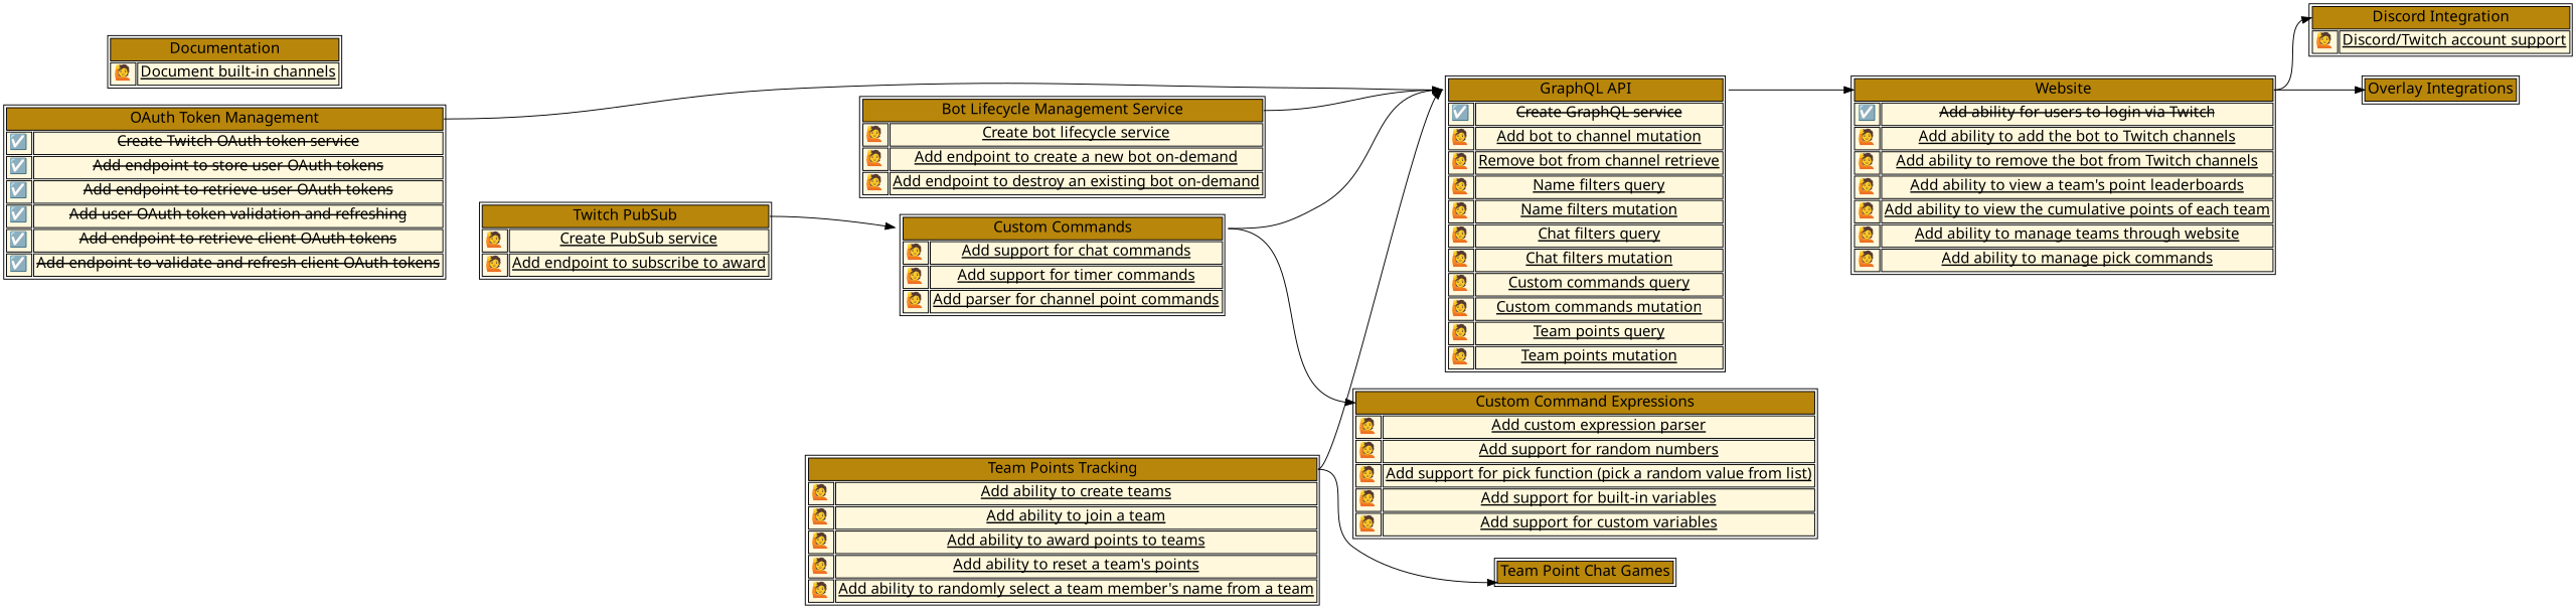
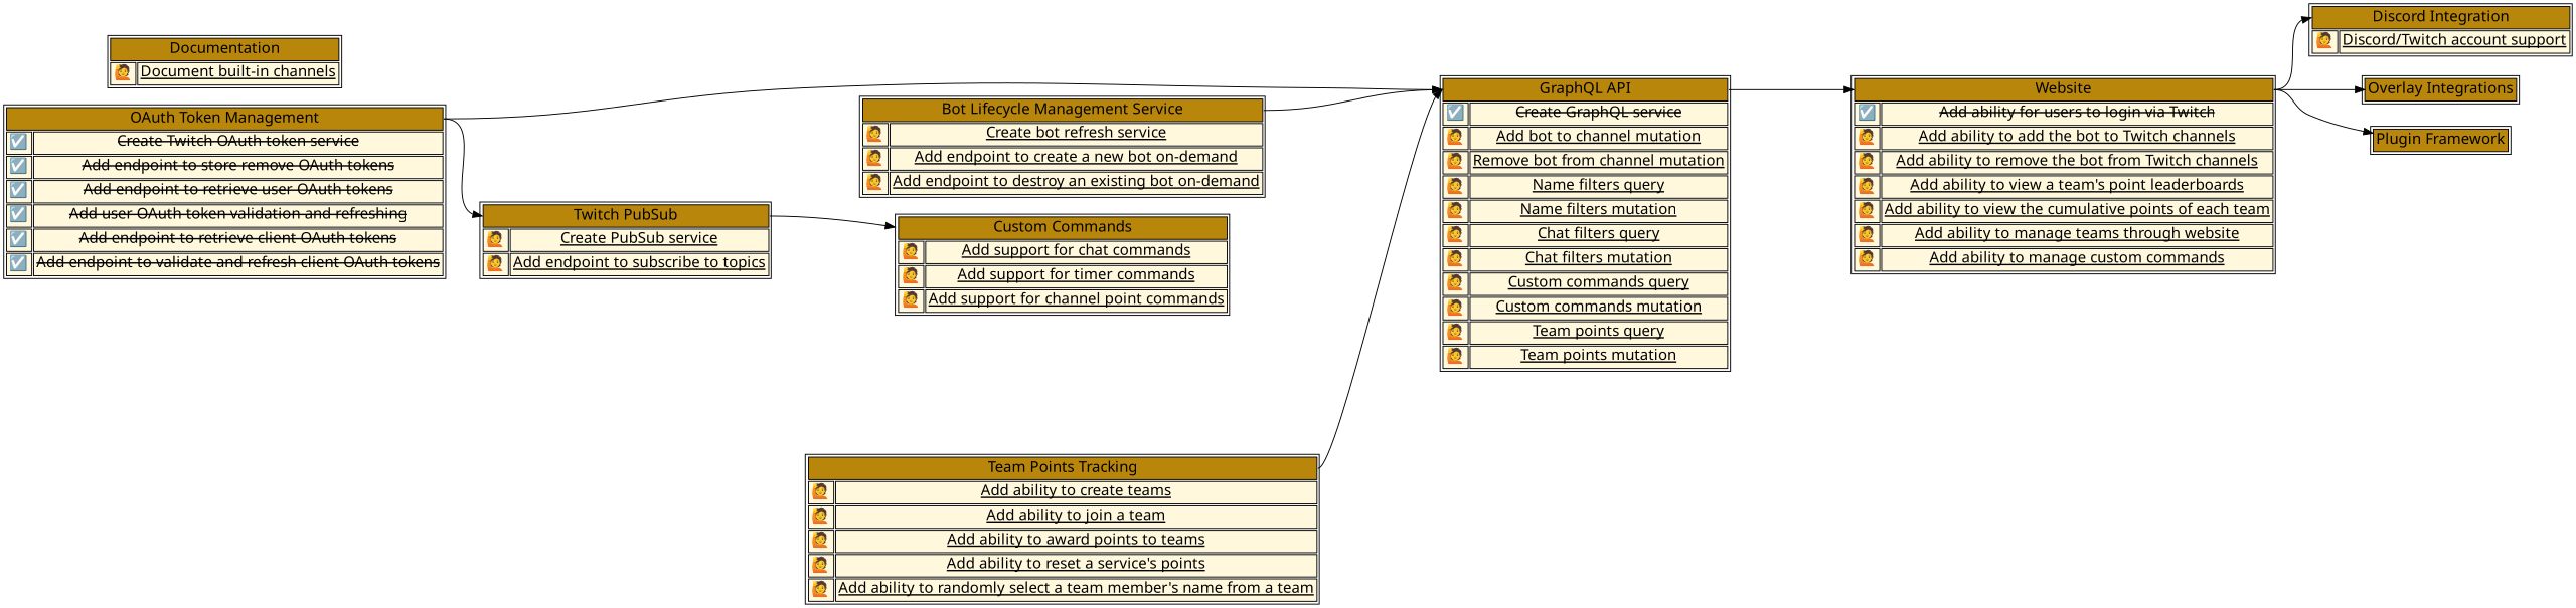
  digraph {
    fontname="Noto Sans"
    rankdir=LR
    node [fontname="Noto Sans" fontsize=16 margin=0 shape=none]
    edge [fontname="Noto Sans" headport=all tailport=all]
-   n1 [label=<<table>     <tr><td bgcolor="darkgoldenrod" port="all" colspan="2" href="https://github.com/Mr-Byte/autoexecbot/projects/">OAuth Token Management</td></tr>     <tr><td bgcolor="cornsilk">☑️</td><td bgcolor="cornsilk" href="https://github.com/Mr-Byte/autoexecbot/issues/24"><s>Create Twitch OAuth token service</s></td></tr>     <tr><td bgcolor="cornsilk">☑️</td><td bgcolor="cornsilk" href="https://github.com/Mr-Byte/autoexecbot/issues/23"><s>Add endpoint to store user OAuth tokens</s></td></tr>     <tr><td bgcolor="cornsilk">☑️</td><td bgcolor="cornsilk" href="https://github.com/Mr-Byte/autoexecbot/issues/22"><s>Add endpoint to retrieve user OAuth tokens</s></td></tr>     <tr><td bgcolor="cornsilk">☑️</td><td bgcolor="cornsilk" href="https://github.com/Mr-Byte/autoexecbot/issues/21"><s>Add user OAuth token validation and refreshing</s></td></tr>     <tr><td bgcolor="cornsilk">☑️</td><td bgcolor="cornsilk" href="https://github.com/Mr-Byte/autoexecbot/issues/20"><s>Add endpoint to retrieve client OAuth tokens</s></td></tr>     <tr><td bgcolor="cornsilk">☑️</td><td bgcolor="cornsilk" href="https://github.com/Mr-Byte/autoexecbot/issues/25"><s>Add endpoint to validate and refresh client OAuth tokens</s></td></tr>   </table>>]
-   n2 [label=<<table>     <tr><td bgcolor="darkgoldenrod" port="all" colspan="2" href="https://github.com/Mr-Byte/autoexecbot/projects/15">GraphQL API</td></tr>     <tr><td bgcolor="cornsilk">☑️</td><td bgcolor="cornsilk" href="https://github.com/Mr-Byte/autoexecbot/issues/45"><s>Create GraphQL service</s></td></tr>     <tr><td bgcolor="cornsilk">🙋</td><td fontcolor="red" bgcolor="cornsilk" href="https://github.com/Mr-Byte/autoexecbot/issues/46"><u>Add bot to channel mutation</u></td></tr>     <tr><td bgcolor="cornsilk">🙋</td><td fontcolor="red" bgcolor="cornsilk" href="https://github.com/Mr-Byte/autoexecbot/issues/47"><u>Remove bot from channel retrieve</u></td></tr>     <tr><td bgcolor="cornsilk">🙋</td><td fontcolor="red" bgcolor="cornsilk" href="https://github.com/Mr-Byte/autoexecbot/issues/48"><u>Name filters query</u></td></tr>     <tr><td bgcolor="cornsilk">🙋</td><td fontcolor="red" bgcolor="cornsilk" href="https://github.com/Mr-Byte/autoexecbot/issues/49"><u>Name filters mutation</u></td></tr>     <tr><td bgcolor="cornsilk">🙋</td><td fontcolor="red" bgcolor="cornsilk" href="https://github.com/Mr-Byte/autoexecbot/issues/50"><u>Chat filters query</u></td></tr>     <tr><td bgcolor="cornsilk">🙋</td><td fontcolor="red" bgcolor="cornsilk" href="https://github.com/Mr-Byte/autoexecbot/issues/51"><u>Chat filters mutation</u></td></tr>     <tr><td bgcolor="cornsilk">🙋</td><td fontcolor="red" bgcolor="cornsilk" href="https://github.com/Mr-Byte/autoexecbot/issues/52"><u>Custom commands query</u></td></tr>     <tr><td bgcolor="cornsilk">🙋</td><td fontcolor="red" bgcolor="cornsilk" href="https://github.com/Mr-Byte/autoexecbot/issues/53"><u>Custom commands mutation</u></td></tr>     <tr><td bgcolor="cornsilk">🙋</td><td fontcolor="red" bgcolor="cornsilk" href="https://github.com/Mr-Byte/autoexecbot/issues/54"><u>Team points query</u></td></tr>     <tr><td bgcolor="cornsilk">🙋</td><td fontcolor="red" bgcolor="cornsilk" href="https://github.com/Mr-Byte/autoexecbot/issues/55"><u>Team points mutation</u></td></tr>   </table>>]
-   n3 [label=<<table>     <tr><td bgcolor="darkgoldenrod" port="all" colspan="2" href="https://github.com/Mr-Byte/autoexecbot/projects/7">Twitch PubSub</td></tr>     <tr><td bgcolor="cornsilk">🙋</td><td fontcolor="red" bgcolor="cornsilk" href="https://github.com/Mr-Byte/autoexecbot/issues/26"><u>Create PubSub service</u></td></tr>     <tr><td bgcolor="cornsilk">🙋</td><td fontcolor="red" bgcolor="cornsilk" href="https://github.com/Mr-Byte/autoexecbot/issues/27"><u>Add endpoint to subscribe to award</u></td></tr>   </table>>]
-   n4 [label=<<table>     <tr><td bgcolor="darkgoldenrod" port="all" colspan="2" href="https://github.com/Mr-Byte/autoexecbot/projects/10">Website</td></tr>     <tr><td bgcolor="cornsilk">☑️</td><td bgcolor="cornsilk" href="https://github.com/Mr-Byte/autoexecbot/issues/36"><s>Add ability for users to login via Twitch</s></td></tr>     <tr><td bgcolor="cornsilk">🙋</td><td fontcolor="red" bgcolor="cornsilk" href="https://github.com/Mr-Byte/autoexecbot/issues/37"><u>Add ability to add the bot to Twitch channels</u></td></tr>     <tr><td bgcolor="cornsilk">🙋</td><td fontcolor="red" bgcolor="cornsilk" href="https://github.com/Mr-Byte/autoexecbot/issues/38"><u>Add ability to remove the bot from Twitch channels</u></td></tr>     <tr><td bgcolor="cornsilk">🙋</td><td fontcolor="red" bgcolor="cornsilk" href="https://github.com/Mr-Byte/autoexecbot/issues/39"><u>Add ability to view a team's point leaderboards</u></td></tr>     <tr><td bgcolor="cornsilk">🙋</td><td fontcolor="red" bgcolor="cornsilk" href="https://github.com/Mr-Byte/autoexecbot/issues/40"><u>Add ability to view the cumulative points of each team</u></td></tr>     <tr><td bgcolor="cornsilk">🙋</td><td fontcolor="red" bgcolor="cornsilk" href="https://github.com/Mr-Byte/autoexecbot/issues/41"><u>Add ability to manage teams through website</u></td></tr>     <tr><td bgcolor="cornsilk" port="askfor_in">🙋</td><td fontcolor="red" bgcolor="cornsilk" href="https://github.com/Mr-Byte/autoexecbot/issues/42" port="askfor_out"><u>Add ability to manage pick commands</u></td></tr>   </table>>]
+   n1 [label=<<table>     <tr><td bgcolor="darkgoldenrod" port="all" colspan="2" href="https://github.com/Mr-Byte/autoexecbot/projects/">OAuth Token Management</td></tr>     <tr><td bgcolor="cornsilk">☑️</td><td bgcolor="cornsilk" href="https://github.com/Mr-Byte/autoexecbot/issues/24"><s>Create Twitch OAuth token service</s></td></tr>     <tr><td bgcolor="cornsilk">☑️</td><td bgcolor="cornsilk" href="https://github.com/Mr-Byte/autoexecbot/issues/23"><s>Add endpoint to store remove OAuth tokens</s></td></tr>     <tr><td bgcolor="cornsilk">☑️</td><td bgcolor="cornsilk" href="https://github.com/Mr-Byte/autoexecbot/issues/22"><s>Add endpoint to retrieve user OAuth tokens</s></td></tr>     <tr><td bgcolor="cornsilk">☑️</td><td bgcolor="cornsilk" href="https://github.com/Mr-Byte/autoexecbot/issues/21"><s>Add user OAuth token validation and refreshing</s></td></tr>     <tr><td bgcolor="cornsilk">☑️</td><td bgcolor="cornsilk" href="https://github.com/Mr-Byte/autoexecbot/issues/20"><s>Add endpoint to retrieve client OAuth tokens</s></td></tr>     <tr><td bgcolor="cornsilk">☑️</td><td bgcolor="cornsilk" href="https://github.com/Mr-Byte/autoexecbot/issues/25"><s>Add endpoint to validate and refresh client OAuth tokens</s></td></tr>   </table>>]
+   n2 [label=<<table>     <tr><td bgcolor="darkgoldenrod" port="all" colspan="2" href="https://github.com/Mr-Byte/autoexecbot/projects/15">GraphQL API</td></tr>     <tr><td bgcolor="cornsilk">☑️</td><td bgcolor="cornsilk" href="https://github.com/Mr-Byte/autoexecbot/issues/45"><s>Create GraphQL service</s></td></tr>     <tr><td bgcolor="cornsilk">🙋</td><td fontcolor="red" bgcolor="cornsilk" href="https://github.com/Mr-Byte/autoexecbot/issues/46"><u>Add bot to channel mutation</u></td></tr>     <tr><td bgcolor="cornsilk">🙋</td><td fontcolor="red" bgcolor="cornsilk" href="https://github.com/Mr-Byte/autoexecbot/issues/47"><u>Remove bot from channel mutation</u></td></tr>     <tr><td bgcolor="cornsilk">🙋</td><td fontcolor="red" bgcolor="cornsilk" href="https://github.com/Mr-Byte/autoexecbot/issues/48"><u>Name filters query</u></td></tr>     <tr><td bgcolor="cornsilk">🙋</td><td fontcolor="red" bgcolor="cornsilk" href="https://github.com/Mr-Byte/autoexecbot/issues/49"><u>Name filters mutation</u></td></tr>     <tr><td bgcolor="cornsilk">🙋</td><td fontcolor="red" bgcolor="cornsilk" href="https://github.com/Mr-Byte/autoexecbot/issues/50"><u>Chat filters query</u></td></tr>     <tr><td bgcolor="cornsilk">🙋</td><td fontcolor="red" bgcolor="cornsilk" href="https://github.com/Mr-Byte/autoexecbot/issues/51"><u>Chat filters mutation</u></td></tr>     <tr><td bgcolor="cornsilk">🙋</td><td fontcolor="red" bgcolor="cornsilk" href="https://github.com/Mr-Byte/autoexecbot/issues/52"><u>Custom commands query</u></td></tr>     <tr><td bgcolor="cornsilk">🙋</td><td fontcolor="red" bgcolor="cornsilk" href="https://github.com/Mr-Byte/autoexecbot/issues/53"><u>Custom commands mutation</u></td></tr>     <tr><td bgcolor="cornsilk">🙋</td><td fontcolor="red" bgcolor="cornsilk" href="https://github.com/Mr-Byte/autoexecbot/issues/54"><u>Team points query</u></td></tr>     <tr><td bgcolor="cornsilk">🙋</td><td fontcolor="red" bgcolor="cornsilk" href="https://github.com/Mr-Byte/autoexecbot/issues/55"><u>Team points mutation</u></td></tr>   </table>>]
+   n3 [label=<<table>     <tr><td bgcolor="darkgoldenrod" port="all" colspan="2" href="https://github.com/Mr-Byte/autoexecbot/projects/7">Twitch PubSub</td></tr>     <tr><td bgcolor="cornsilk">🙋</td><td fontcolor="red" bgcolor="cornsilk" href="https://github.com/Mr-Byte/autoexecbot/issues/26"><u>Create PubSub service</u></td></tr>     <tr><td bgcolor="cornsilk">🙋</td><td fontcolor="red" bgcolor="cornsilk" href="https://github.com/Mr-Byte/autoexecbot/issues/27"><u>Add endpoint to subscribe to topics</u></td></tr>   </table>>]
+   n4 [label=<<table>     <tr><td bgcolor="darkgoldenrod" port="all" colspan="2" href="https://github.com/Mr-Byte/autoexecbot/projects/10">Website</td></tr>     <tr><td bgcolor="cornsilk">☑️</td><td bgcolor="cornsilk" href="https://github.com/Mr-Byte/autoexecbot/issues/36"><s>Add ability for users to login via Twitch</s></td></tr>     <tr><td bgcolor="cornsilk">🙋</td><td fontcolor="red" bgcolor="cornsilk" href="https://github.com/Mr-Byte/autoexecbot/issues/37"><u>Add ability to add the bot to Twitch channels</u></td></tr>     <tr><td bgcolor="cornsilk">🙋</td><td fontcolor="red" bgcolor="cornsilk" href="https://github.com/Mr-Byte/autoexecbot/issues/38"><u>Add ability to remove the bot from Twitch channels</u></td></tr>     <tr><td bgcolor="cornsilk">🙋</td><td fontcolor="red" bgcolor="cornsilk" href="https://github.com/Mr-Byte/autoexecbot/issues/39"><u>Add ability to view a team's point leaderboards</u></td></tr>     <tr><td bgcolor="cornsilk">🙋</td><td fontcolor="red" bgcolor="cornsilk" href="https://github.com/Mr-Byte/autoexecbot/issues/40"><u>Add ability to view the cumulative points of each team</u></td></tr>     <tr><td bgcolor="cornsilk">🙋</td><td fontcolor="red" bgcolor="cornsilk" href="https://github.com/Mr-Byte/autoexecbot/issues/41"><u>Add ability to manage teams through website</u></td></tr>     <tr><td bgcolor="cornsilk" port="askfor_in">🙋</td><td fontcolor="red" bgcolor="cornsilk" href="https://github.com/Mr-Byte/autoexecbot/issues/42" port="askfor_out"><u>Add ability to manage custom commands</u></td></tr>   </table>>]
    n5 [label=<<table>     <tr><td bgcolor="darkgoldenrod" port="all" colspan="2" href="https://github.com/Mr-Byte/autoexecbot/projects/3">Discord Integration</td></tr>     <tr><td bgcolor="cornsilk">🙋</td><td fontcolor="red" bgcolor="cornsilk" href="https://github.com/Mr-Byte/autoexecbot/issues/7"><u>Discord/Twitch account support</u></td></tr>   </table>>]
    n6 [label=<<table>     <tr><td bgcolor="darkgoldenrod" port="all" colspan="2" href="https://github.com/Mr-Byte/autoexecbot/projects/13">Overlay Integrations</td></tr>   </table>>]
-   n8 [label=<<table>     <tr><td bgcolor="darkgoldenrod" port="all" colspan="2" href="https://github.com/Mr-Byte/autoexecbot/projects/8">Custom Commands</td></tr>     <tr><td bgcolor="cornsilk">🙋</td><td fontcolor="red" bgcolor="cornsilk" href="https://github.com/Mr-Byte/autoexecbot/issues/28"><u>Add support for chat commands</u></td></tr>     <tr><td bgcolor="cornsilk">🙋</td><td fontcolor="red" bgcolor="cornsilk" href="https://github.com/Mr-Byte/autoexecbot/issues/29"><u>Add support for timer commands</u></td></tr>     <tr><td bgcolor="cornsilk" port="askfor_in">🙋</td><td fontcolor="red" bgcolor="cornsilk" href="https://github.com/Mr-Byte/autoexecbot/issues/30" port="askfor_out"><u>Add parser for channel point commands</u></td></tr>   </table>>]
-   n9 [label=<<table>     <tr><td bgcolor="darkgoldenrod" port="all" colspan="2" href="https://github.com/Mr-Byte/autoexecbot/projects/17">Bot Lifecycle Management Service</td></tr>     <tr><td bgcolor="cornsilk">🙋</td><td fontcolor="red" bgcolor="cornsilk" href="https://github.com/Mr-Byte/autoexecbot/issues/56"><u>Create bot lifecycle service</u></td></tr>     <tr><td bgcolor="cornsilk">🙋</td><td fontcolor="red" bgcolor="cornsilk" href="https://github.com/Mr-Byte/autoexecbot/issues/57"><u>Add endpoint to create a new bot on-demand</u></td></tr>     <tr><td bgcolor="cornsilk">🙋</td><td fontcolor="red" bgcolor="cornsilk" href="https://github.com/Mr-Byte/autoexecbot/issues/58"><u>Add endpoint to destroy an existing bot on-demand</u></td></tr>   </table>>]
-   n10 [label=<<table>     <tr><td bgcolor="darkgoldenrod" port="all" colspan="2" href="https://github.com/Mr-Byte/autoexecbot/projects/18">Custom Command Expressions</td></tr>     <tr><td bgcolor="cornsilk">🙋</td><td fontcolor="red" bgcolor="cornsilk" href="https://github.com/Mr-Byte/autoexecbot/issues/59"><u>Add custom expression parser</u></td></tr>     <tr><td bgcolor="cornsilk">🙋</td><td fontcolor="red" bgcolor="cornsilk" href="https://github.com/Mr-Byte/autoexecbot/issues/60"><u>Add support for random numbers</u></td></tr>     <tr><td bgcolor="cornsilk">🙋</td><td fontcolor="red" bgcolor="cornsilk" href="https://github.com/Mr-Byte/autoexecbot/issues/61"><u>Add support for pick function (pick a random value from list)</u></td></tr>     <tr><td bgcolor="cornsilk">🙋</td><td fontcolor="red" bgcolor="cornsilk" href="https://github.com/Mr-Byte/autoexecbot/issues/62"><u>Add support for built-in variables</u></td></tr>     <tr><td bgcolor="cornsilk">🙋</td><td fontcolor="red" bgcolor="cornsilk" href="https://github.com/Mr-Byte/autoexecbot/issues/63"><u>Add support for custom variables</u></td></tr>   </table>>]
+   n7 [label=<<table>     <tr><td bgcolor="darkgoldenrod" port="all" colspan="2" href="https://github.com/Mr-Byte/autoexecbot/projects/14">Plugin Framework</td></tr>   </table>>]
+   n8 [label=<<table>     <tr><td bgcolor="darkgoldenrod" port="all" colspan="2" href="https://github.com/Mr-Byte/autoexecbot/projects/8">Custom Commands</td></tr>     <tr><td bgcolor="cornsilk">🙋</td><td fontcolor="red" bgcolor="cornsilk" href="https://github.com/Mr-Byte/autoexecbot/issues/28"><u>Add support for chat commands</u></td></tr>     <tr><td bgcolor="cornsilk">🙋</td><td fontcolor="red" bgcolor="cornsilk" href="https://github.com/Mr-Byte/autoexecbot/issues/29"><u>Add support for timer commands</u></td></tr>     <tr><td bgcolor="cornsilk" port="askfor_in">🙋</td><td fontcolor="red" bgcolor="cornsilk" href="https://github.com/Mr-Byte/autoexecbot/issues/30" port="askfor_out"><u>Add support for channel point commands</u></td></tr>   </table>>]
+   n9 [label=<<table>     <tr><td bgcolor="darkgoldenrod" port="all" colspan="2" href="https://github.com/Mr-Byte/autoexecbot/projects/17">Bot Lifecycle Management Service</td></tr>     <tr><td bgcolor="cornsilk">🙋</td><td fontcolor="red" bgcolor="cornsilk" href="https://github.com/Mr-Byte/autoexecbot/issues/56"><u>Create bot refresh service</u></td></tr>     <tr><td bgcolor="cornsilk">🙋</td><td fontcolor="red" bgcolor="cornsilk" href="https://github.com/Mr-Byte/autoexecbot/issues/57"><u>Add endpoint to create a new bot on-demand</u></td></tr>     <tr><td bgcolor="cornsilk">🙋</td><td fontcolor="red" bgcolor="cornsilk" href="https://github.com/Mr-Byte/autoexecbot/issues/58"><u>Add endpoint to destroy an existing bot on-demand</u></td></tr>   </table>>]
    n11 [label=<<table>     <tr><td bgcolor="darkgoldenrod" port="all" colspan="2" href="https://github.com/Mr-Byte/autoexecbot/projects/11">Documentation</td></tr>     <tr><td bgcolor="cornsilk">🙋</td><td fontcolor="red" bgcolor="cornsilk" href="https://github.com/Mr-Byte/autoexecbot/issues/43"><u>Document built-in channels</u></td></tr>   </table>>]
-   n12 [label=<<table>     <tr><td bgcolor="darkgoldenrod" port="all" colspan="2" href="https://github.com/Mr-Byte/autoexecbot/projects/9">Team Points Tracking</td></tr>     <tr><td bgcolor="cornsilk">🙋</td><td fontcolor="red" bgcolor="cornsilk" href="https://github.com/Mr-Byte/autoexecbot/issues/31"><u>Add ability to create teams</u></td></tr>     <tr><td bgcolor="cornsilk">🙋</td><td fontcolor="red" bgcolor="cornsilk" href="https://github.com/Mr-Byte/autoexecbot/issues/32"><u>Add ability to join a team</u></td></tr>     <tr><td bgcolor="cornsilk">🙋</td><td fontcolor="red" bgcolor="cornsilk" href="https://github.com/Mr-Byte/autoexecbot/issues/33"><u>Add ability to award points to teams</u></td></tr>     <tr><td bgcolor="cornsilk">🙋</td><td fontcolor="red" bgcolor="cornsilk" href="https://github.com/Mr-Byte/autoexecbot/issues/34"><u>Add ability to reset a team's points</u></td></tr>     <tr><td bgcolor="cornsilk">🙋</td><td fontcolor="red" bgcolor="cornsilk" href="https://github.com/Mr-Byte/autoexecbot/issues/35"><u>Add ability to randomly select a team member's name from a team</u></td></tr>   </table>>]
-   n13 [label=<<table>     <tr><td bgcolor="darkgoldenrod" port="all" colspan="2" href="https://github.com/Mr-Byte/autoexecbot/projects/12">Team Point Chat Games</td></tr>   </table>>]
+   n12 [label=<<table>     <tr><td bgcolor="darkgoldenrod" port="all" colspan="2" href="https://github.com/Mr-Byte/autoexecbot/projects/9">Team Points Tracking</td></tr>     <tr><td bgcolor="cornsilk">🙋</td><td fontcolor="red" bgcolor="cornsilk" href="https://github.com/Mr-Byte/autoexecbot/issues/31"><u>Add ability to create teams</u></td></tr>     <tr><td bgcolor="cornsilk">🙋</td><td fontcolor="red" bgcolor="cornsilk" href="https://github.com/Mr-Byte/autoexecbot/issues/32"><u>Add ability to join a team</u></td></tr>     <tr><td bgcolor="cornsilk">🙋</td><td fontcolor="red" bgcolor="cornsilk" href="https://github.com/Mr-Byte/autoexecbot/issues/33"><u>Add ability to award points to teams</u></td></tr>     <tr><td bgcolor="cornsilk">🙋</td><td fontcolor="red" bgcolor="cornsilk" href="https://github.com/Mr-Byte/autoexecbot/issues/34"><u>Add ability to reset a service's points</u></td></tr>     <tr><td bgcolor="cornsilk">🙋</td><td fontcolor="red" bgcolor="cornsilk" href="https://github.com/Mr-Byte/autoexecbot/issues/35"><u>Add ability to randomly select a team member's name from a team</u></td></tr>   </table>>]
    n1 -> n2
+   n1 -> n3
    n2 -> n4
    n3 -> n8 [headport=askfor]
    n4 -> n5
    n4 -> n6
-   n8 -> n2
-   n8 -> n10
+   n4 -> n7
    n9 -> n2
    n12 -> n2
-   n12 -> n13
  }
